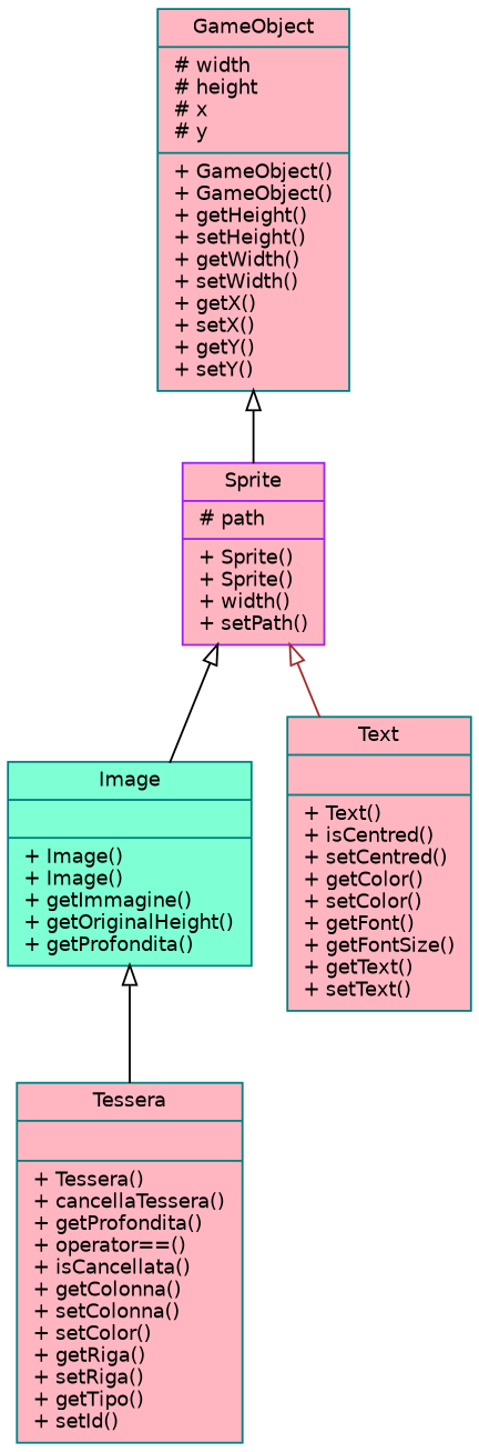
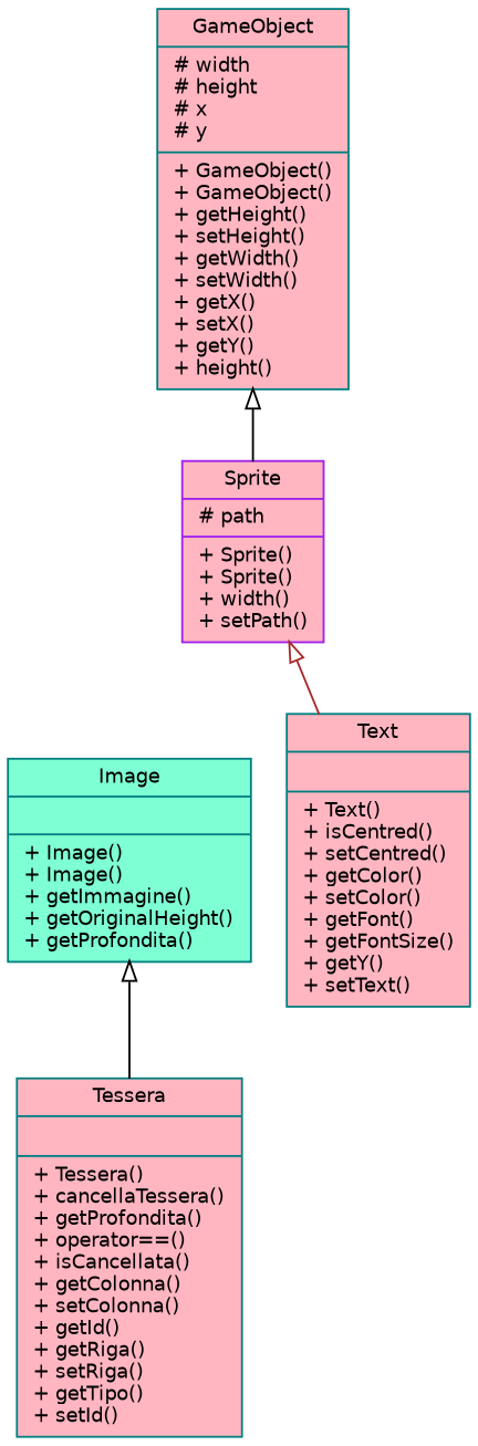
  digraph {
    node [color=teal fillcolor=lightpink fontname=Helvetica fontsize=10 shape=record style=filled]
    edge [arrowtail=onormal color=black dir=back fontname=Helvetica fontsize=10 labelfontname=Helvetica labelfontsize=10 style=solid]
    n1 [color=purple fontcolor=black height=0.2 label="{Sprite\n|# path\l|+ Sprite()\l+ Sprite()\l+ width()\l+ setPath()\l}" width=0.4]
    n2 [fillcolor=aquamarine height=0.2 label="{Image\n||+ Image()\l+ Image()\l+ getImmagine()\l+ getOriginalHeight()\l+ getProfondita()\l}" width=0.4]
-   n3 [height=0.2 label="{Text\n||+ Text()\l+ isCentred()\l+ setCentred()\l+ getColor()\l+ setColor()\l+ getFont()\l+ getFontSize()\l+ getText()\l+ setText()\l}" width=0.4]
-   n4 [height=0.2 label="{Tessera\n||+ Tessera()\l+ cancellaTessera()\l+ getProfondita()\l+ operator==()\l+ isCancellata()\l+ getColonna()\l+ setColonna()\l+ setColor()\l+ getRiga()\l+ setRiga()\l+ getTipo()\l+ setId()\l}" width=0.4]
-   n5 [height=0.2 label="{GameObject\n|# width\l# height\l# x\l# y\l|+ GameObject()\l+ GameObject()\l+ getHeight()\l+ setHeight()\l+ getWidth()\l+ setWidth()\l+ getX()\l+ setX()\l+ getY()\l+ setY()\l}" width=0.4]
-   n1 -> n2
+   n3 [height=0.2 label="{Text\n||+ Text()\l+ isCentred()\l+ setCentred()\l+ getColor()\l+ setColor()\l+ getFont()\l+ getFontSize()\l+ getY()\l+ setText()\l}" width=0.4]
+   n4 [height=0.2 label="{Tessera\n||+ Tessera()\l+ cancellaTessera()\l+ getProfondita()\l+ operator==()\l+ isCancellata()\l+ getColonna()\l+ setColonna()\l+ getId()\l+ getRiga()\l+ setRiga()\l+ getTipo()\l+ setId()\l}" width=0.4]
+   n5 [height=0.2 label="{GameObject\n|# width\l# height\l# x\l# y\l|+ GameObject()\l+ GameObject()\l+ getHeight()\l+ setHeight()\l+ getWidth()\l+ setWidth()\l+ getX()\l+ setX()\l+ getY()\l+ height()\l}" width=0.4]
    n1 -> n3 [color=brown]
    n2 -> n4
    n5 -> n1
  }
